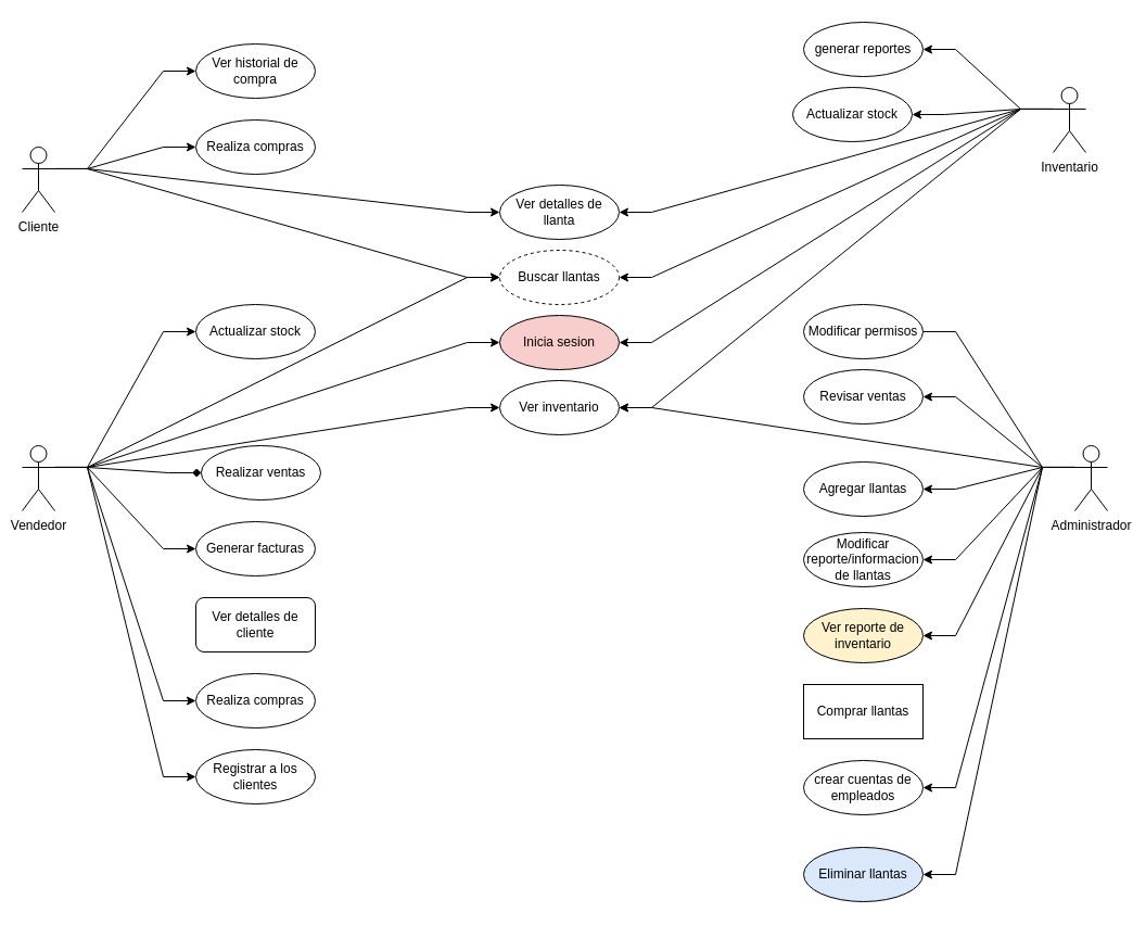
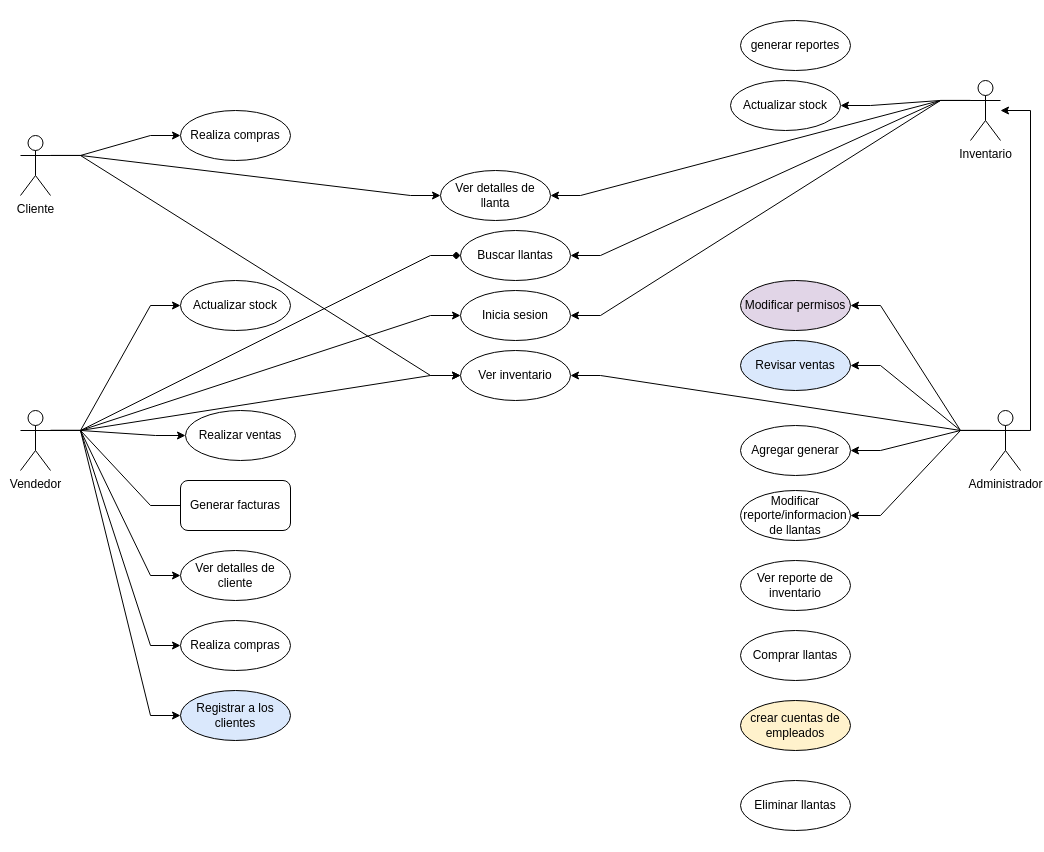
  <mxCell id="0" />
  <mxCell id="1" parent="0" />
- <mxCell id="2" style="edgeStyle=entityRelationEdgeStyle;rounded=0;orthogonalLoop=1;jettySize=auto;html=1;exitX=1;exitY=0.333;exitDx=0;exitDy=0;exitPerimeter=0;entryX=0;entryY=0.5;entryDx=0;entryDy=0;" parent="1" source="6" target="10" edge="1"><mxGeometry relative="1" as="geometry" /></mxCell>
  <mxCell id="3" style="edgeStyle=entityRelationEdgeStyle;rounded=0;orthogonalLoop=1;jettySize=auto;html=1;exitX=1;exitY=0.333;exitDx=0;exitDy=0;exitPerimeter=0;entryX=0;entryY=0.5;entryDx=0;entryDy=0;" parent="1" source="6" target="7" edge="1"><mxGeometry relative="1" as="geometry" /></mxCell>
  <mxCell id="4" style="edgeStyle=entityRelationEdgeStyle;rounded=0;orthogonalLoop=1;jettySize=auto;html=1;exitX=1;exitY=0.333;exitDx=0;exitDy=0;exitPerimeter=0;entryX=0;entryY=0.5;entryDx=0;entryDy=0;" parent="1" source="6" target="9" edge="1"><mxGeometry relative="1" as="geometry" /></mxCell>
- <mxCell id="5" style="edgeStyle=entityRelationEdgeStyle;rounded=0;orthogonalLoop=1;jettySize=auto;html=1;exitX=1;exitY=0.333;exitDx=0;exitDy=0;exitPerimeter=0;entryX=0;entryY=0.5;entryDx=0;entryDy=0;" parent="1" source="6" target="8" edge="1"><mxGeometry relative="1" as="geometry" /></mxCell>
+ <mxCell id="5" style="edgeStyle=entityRelationEdgeStyle;rounded=0;orthogonalLoop=1;jettySize=auto;html=1;exitX=1;exitY=0.333;exitDx=0;exitDy=0;exitPerimeter=0;" parent="1" source="6" target="34" edge="1"><mxGeometry relative="1" as="geometry" /></mxCell>
  <mxCell id="6" value="Cliente" style="shape=umlActor;verticalLabelPosition=bottom;verticalAlign=top;html=1;" parent="1" vertex="1"><mxGeometry x="20" y="135" width="30" height="60" as="geometry" /></mxCell>
  <mxCell id="7" value="Realiza compras" style="ellipse;whiteSpace=wrap;html=1;" parent="1" vertex="1"><mxGeometry x="180" y="110" width="110" height="50" as="geometry" /></mxCell>
- <mxCell id="8" value="Buscar llantas" style="ellipse;whiteSpace=wrap;html=1;dashed=1;" parent="1" vertex="1"><mxGeometry x="460" y="230" width="110" height="50" as="geometry" /></mxCell>
- <mxCell id="9" value="Ver detalles de llanta" style="ellipse;whiteSpace=wrap;html=1;" parent="1" vertex="1"><mxGeometry x="460" y="170" width="110" height="50" as="geometry" /></mxCell>
- <mxCell id="10" value="Ver historial de compra" style="ellipse;whiteSpace=wrap;html=1;" parent="1" vertex="1"><mxGeometry x="180" y="40" width="110" height="50" as="geometry" /></mxCell>
- <mxCell id="11" style="edgeStyle=entityRelationEdgeStyle;rounded=0;orthogonalLoop=1;jettySize=auto;html=1;exitX=1;exitY=0.333;exitDx=0;exitDy=0;exitPerimeter=0;entryX=0;entryY=0.5;entryDx=0;entryDy=0;endArrow=diamond;" parent="1" source="20" target="22" edge="1"><mxGeometry relative="1" as="geometry" /></mxCell>
- <mxCell id="12" style="edgeStyle=entityRelationEdgeStyle;rounded=0;orthogonalLoop=1;jettySize=auto;html=1;exitX=1;exitY=0.333;exitDx=0;exitDy=0;exitPerimeter=0;entryX=0;entryY=0.5;entryDx=0;entryDy=0;" parent="1" source="20" target="8" edge="1"><mxGeometry relative="1" as="geometry" /></mxCell>
+ <mxCell id="8" value="Buscar llantas" style="ellipse;whiteSpace=wrap;html=1;" parent="1" vertex="1"><mxGeometry x="460" y="230" width="110" height="50" as="geometry" /></mxCell>
+ <mxCell id="9" value="Ver detalles de llanta" style="ellipse;whiteSpace=wrap;html=1;" parent="1" vertex="1"><mxGeometry x="440" y="170" width="110" height="50" as="geometry" /></mxCell>
+ <mxCell id="11" style="edgeStyle=entityRelationEdgeStyle;rounded=0;orthogonalLoop=1;jettySize=auto;html=1;exitX=1;exitY=0.333;exitDx=0;exitDy=0;exitPerimeter=0;entryX=0;entryY=0.5;entryDx=0;entryDy=0;" parent="1" source="20" target="22" edge="1"><mxGeometry relative="1" as="geometry" /></mxCell>
+ <mxCell id="12" style="edgeStyle=entityRelationEdgeStyle;rounded=0;orthogonalLoop=1;jettySize=auto;html=1;exitX=1;exitY=0.333;exitDx=0;exitDy=0;exitPerimeter=0;entryX=0;entryY=0.5;entryDx=0;entryDy=0;endArrow=diamond;" parent="1" source="20" target="8" edge="1"><mxGeometry relative="1" as="geometry" /></mxCell>
  <mxCell id="13" style="edgeStyle=entityRelationEdgeStyle;rounded=0;orthogonalLoop=1;jettySize=auto;html=1;exitX=1;exitY=0.333;exitDx=0;exitDy=0;exitPerimeter=0;entryX=0;entryY=0.5;entryDx=0;entryDy=0;" parent="1" source="20" target="21" edge="1"><mxGeometry relative="1" as="geometry" /></mxCell>
- <mxCell id="14" style="edgeStyle=entityRelationEdgeStyle;rounded=0;orthogonalLoop=1;jettySize=auto;html=1;exitX=1;exitY=0.333;exitDx=0;exitDy=0;exitPerimeter=0;entryX=0;entryY=0.5;entryDx=0;entryDy=0;" parent="1" source="20" target="24" edge="1"><mxGeometry relative="1" as="geometry" /></mxCell>
+ <mxCell id="14" style="edgeStyle=entityRelationEdgeStyle;rounded=0;orthogonalLoop=1;jettySize=auto;html=1;exitX=1;exitY=0.333;exitDx=0;exitDy=0;exitPerimeter=0;entryX=0;entryY=0.5;entryDx=0;entryDy=0;endArrow=none;" parent="1" source="20" target="24" edge="1"><mxGeometry relative="1" as="geometry" /></mxCell>
+ <mxCell id="15" style="edgeStyle=entityRelationEdgeStyle;rounded=0;orthogonalLoop=1;jettySize=auto;html=1;exitX=1;exitY=0.333;exitDx=0;exitDy=0;exitPerimeter=0;entryX=0;entryY=0.5;entryDx=0;entryDy=0;" parent="1" source="20" target="25" edge="1"><mxGeometry relative="1" as="geometry" /></mxCell>
  <mxCell id="16" style="edgeStyle=entityRelationEdgeStyle;rounded=0;orthogonalLoop=1;jettySize=auto;html=1;exitX=1;exitY=0.333;exitDx=0;exitDy=0;exitPerimeter=0;entryX=0;entryY=0.5;entryDx=0;entryDy=0;" parent="1" source="20" target="51" edge="1"><mxGeometry relative="1" as="geometry" /></mxCell>
  <mxCell id="17" style="edgeStyle=entityRelationEdgeStyle;rounded=0;orthogonalLoop=1;jettySize=auto;html=1;exitX=1;exitY=0.333;exitDx=0;exitDy=0;exitPerimeter=0;" parent="1" source="20" target="34" edge="1"><mxGeometry relative="1" as="geometry" /></mxCell>
  <mxCell id="18" style="edgeStyle=entityRelationEdgeStyle;rounded=0;orthogonalLoop=1;jettySize=auto;html=1;exitX=1;exitY=0.333;exitDx=0;exitDy=0;exitPerimeter=0;entryX=0;entryY=0.5;entryDx=0;entryDy=0;" parent="1" source="20" target="54" edge="1"><mxGeometry relative="1" as="geometry" /></mxCell>
  <mxCell id="19" style="edgeStyle=entityRelationEdgeStyle;rounded=0;orthogonalLoop=1;jettySize=auto;html=1;exitX=1;exitY=0.333;exitDx=0;exitDy=0;exitPerimeter=0;entryX=0;entryY=0.5;entryDx=0;entryDy=0;" edge="1" parent="1" source="20" target="23"><mxGeometry relative="1" as="geometry" /></mxCell>
  <mxCell id="20" value="Vendedor" style="shape=umlActor;verticalLabelPosition=bottom;verticalAlign=top;html=1;" parent="1" vertex="1"><mxGeometry x="20" y="410" width="30" height="60" as="geometry" /></mxCell>
- <mxCell id="21" value="Inicia sesion" style="ellipse;whiteSpace=wrap;html=1;fillColor=#f8cecc;" parent="1" vertex="1"><mxGeometry x="460" y="290" width="110" height="50" as="geometry" /></mxCell>
+ <mxCell id="21" value="Inicia sesion" style="ellipse;whiteSpace=wrap;html=1;" parent="1" vertex="1"><mxGeometry x="460" y="290" width="110" height="50" as="geometry" /></mxCell>
  <mxCell id="22" value="Realizar ventas" style="ellipse;whiteSpace=wrap;html=1;" parent="1" vertex="1"><mxGeometry x="185" y="410" width="110" height="50" as="geometry" /></mxCell>
  <mxCell id="23" value="Actualizar stock" style="ellipse;whiteSpace=wrap;html=1;" parent="1" vertex="1"><mxGeometry x="180" y="280" width="110" height="50" as="geometry" /></mxCell>
- <mxCell id="24" value="Generar facturas" style="ellipse;whiteSpace=wrap;html=1;" parent="1" vertex="1"><mxGeometry x="180" y="480" width="110" height="50" as="geometry" /></mxCell>
- <mxCell id="25" value="Ver detalles de cliente" style="whiteSpace=wrap;html=1;rounded=1;" parent="1" vertex="1"><mxGeometry x="180" y="550" width="110" height="50" as="geometry" /></mxCell>
+ <mxCell id="24" value="Generar facturas" style="whiteSpace=wrap;html=1;rounded=1;" parent="1" vertex="1"><mxGeometry x="180" y="480" width="110" height="50" as="geometry" /></mxCell>
+ <mxCell id="25" value="Ver detalles de cliente" style="ellipse;whiteSpace=wrap;html=1;" parent="1" vertex="1"><mxGeometry x="180" y="550" width="110" height="50" as="geometry" /></mxCell>
  <mxCell id="26" style="edgeStyle=entityRelationEdgeStyle;rounded=0;orthogonalLoop=1;jettySize=auto;html=1;exitX=0;exitY=0.333;exitDx=0;exitDy=0;exitPerimeter=0;entryX=1;entryY=0.5;entryDx=0;entryDy=0;" parent="1" source="32" target="33" edge="1"><mxGeometry relative="1" as="geometry" /></mxCell>
- <mxCell id="27" style="edgeStyle=entityRelationEdgeStyle;rounded=0;orthogonalLoop=1;jettySize=auto;html=1;exitX=0;exitY=0.333;exitDx=0;exitDy=0;exitPerimeter=0;" parent="1" source="32" target="34" edge="1"><mxGeometry relative="1" as="geometry" /></mxCell>
- <mxCell id="28" style="edgeStyle=entityRelationEdgeStyle;rounded=0;orthogonalLoop=1;jettySize=auto;html=1;exitX=0;exitY=0.333;exitDx=0;exitDy=0;exitPerimeter=0;entryX=1;entryY=0.5;entryDx=0;entryDy=0;" parent="1" source="32" target="35" edge="1"><mxGeometry relative="1" as="geometry" /></mxCell>
  <mxCell id="29" style="edgeStyle=entityRelationEdgeStyle;rounded=0;orthogonalLoop=1;jettySize=auto;html=1;exitX=0;exitY=0.333;exitDx=0;exitDy=0;exitPerimeter=0;entryX=1;entryY=0.5;entryDx=0;entryDy=0;" parent="1" source="32" target="9" edge="1"><mxGeometry relative="1" as="geometry" /></mxCell>
  <mxCell id="30" style="edgeStyle=entityRelationEdgeStyle;rounded=0;orthogonalLoop=1;jettySize=auto;html=1;exitX=0;exitY=0.333;exitDx=0;exitDy=0;exitPerimeter=0;entryX=1;entryY=0.5;entryDx=0;entryDy=0;" parent="1" source="32" target="8" edge="1"><mxGeometry relative="1" as="geometry" /></mxCell>
  <mxCell id="31" style="edgeStyle=entityRelationEdgeStyle;rounded=0;orthogonalLoop=1;jettySize=auto;html=1;exitX=0;exitY=0.333;exitDx=0;exitDy=0;exitPerimeter=0;entryX=1;entryY=0.5;entryDx=0;entryDy=0;" parent="1" source="32" target="21" edge="1"><mxGeometry relative="1" as="geometry" /></mxCell>
  <mxCell id="32" value="Inventario" style="shape=umlActor;verticalLabelPosition=bottom;verticalAlign=top;html=1;" parent="1" vertex="1"><mxGeometry x="970" y="80" width="30" height="60" as="geometry" /></mxCell>
  <mxCell id="33" value="Actualizar stock" style="ellipse;whiteSpace=wrap;html=1;" parent="1" vertex="1"><mxGeometry x="730" y="80" width="110" height="50" as="geometry" /></mxCell>
  <mxCell id="34" value="Ver inventario" style="ellipse;whiteSpace=wrap;html=1;" parent="1" vertex="1"><mxGeometry x="460" y="350" width="110" height="50" as="geometry" /></mxCell>
  <mxCell id="35" value="generar reportes" style="ellipse;whiteSpace=wrap;html=1;" parent="1" vertex="1"><mxGeometry x="740" y="20" width="110" height="50" as="geometry" /></mxCell>
  <mxCell id="36" style="edgeStyle=entityRelationEdgeStyle;rounded=0;orthogonalLoop=1;jettySize=auto;html=1;exitX=0;exitY=0.333;exitDx=0;exitDy=0;exitPerimeter=0;entryX=1;entryY=0.5;entryDx=0;entryDy=0;" parent="1" source="44" target="49" edge="1"><mxGeometry relative="1" as="geometry" /></mxCell>
- <mxCell id="37" style="edgeStyle=entityRelationEdgeStyle;rounded=0;orthogonalLoop=1;jettySize=auto;html=1;exitX=0;exitY=0.333;exitDx=0;exitDy=0;exitPerimeter=0;" parent="1" source="44" target="45" edge="1"><mxGeometry relative="1" as="geometry" /></mxCell>
- <mxCell id="38" style="edgeStyle=entityRelationEdgeStyle;rounded=0;orthogonalLoop=1;jettySize=auto;html=1;exitX=0;exitY=0.333;exitDx=0;exitDy=0;exitPerimeter=0;entryX=1;entryY=0.5;entryDx=0;entryDy=0;endArrow=none;" parent="1" source="44" target="46" edge="1"><mxGeometry relative="1" as="geometry" /></mxCell>
+ <mxCell id="38" style="edgeStyle=entityRelationEdgeStyle;rounded=0;orthogonalLoop=1;jettySize=auto;html=1;exitX=0;exitY=0.333;exitDx=0;exitDy=0;exitPerimeter=0;entryX=1;entryY=0.5;entryDx=0;entryDy=0;" parent="1" source="44" target="46" edge="1"><mxGeometry relative="1" as="geometry" /></mxCell>
  <mxCell id="39" style="edgeStyle=entityRelationEdgeStyle;rounded=0;orthogonalLoop=1;jettySize=auto;html=1;exitX=0;exitY=0.333;exitDx=0;exitDy=0;exitPerimeter=0;entryX=1;entryY=0.5;entryDx=0;entryDy=0;" parent="1" source="44" target="47" edge="1"><mxGeometry relative="1" as="geometry" /></mxCell>
- <mxCell id="40" style="edgeStyle=entityRelationEdgeStyle;rounded=0;orthogonalLoop=1;jettySize=auto;html=1;exitX=0;exitY=0.333;exitDx=0;exitDy=0;exitPerimeter=0;entryX=1;entryY=0.5;entryDx=0;entryDy=0;" parent="1" source="44" target="48" edge="1"><mxGeometry relative="1" as="geometry" /></mxCell>
+ <mxCell id="40" style="edgeStyle=entityRelationEdgeStyle;rounded=0;orthogonalLoop=1;jettySize=auto;html=1;exitX=0;exitY=0.333;exitDx=0;exitDy=0;exitPerimeter=0;" parent="1" source="44" target="32" edge="1"><mxGeometry relative="1" as="geometry" /></mxCell>
  <mxCell id="41" style="edgeStyle=entityRelationEdgeStyle;rounded=0;orthogonalLoop=1;jettySize=auto;html=1;exitX=0;exitY=0.333;exitDx=0;exitDy=0;exitPerimeter=0;entryX=1;entryY=0.5;entryDx=0;entryDy=0;" parent="1" source="44" target="50" edge="1"><mxGeometry relative="1" as="geometry" /></mxCell>
  <mxCell id="42" style="edgeStyle=entityRelationEdgeStyle;rounded=0;orthogonalLoop=1;jettySize=auto;html=1;exitX=0;exitY=0.333;exitDx=0;exitDy=0;exitPerimeter=0;entryX=1;entryY=0.5;entryDx=0;entryDy=0;" parent="1" source="44" target="34" edge="1"><mxGeometry relative="1" as="geometry" /></mxCell>
- <mxCell id="43" style="edgeStyle=entityRelationEdgeStyle;rounded=0;orthogonalLoop=1;jettySize=auto;html=1;exitX=0;exitY=0.333;exitDx=0;exitDy=0;exitPerimeter=0;entryX=1;entryY=0.5;entryDx=0;entryDy=0;" edge="1" parent="1" source="44" target="52"><mxGeometry relative="1" as="geometry" /></mxCell>
  <mxCell id="44" value="Administrador" style="shape=umlActor;verticalLabelPosition=bottom;verticalAlign=top;html=1;" parent="1" vertex="1"><mxGeometry x="990" y="410" width="30" height="60" as="geometry" /></mxCell>
- <mxCell id="45" value="crear cuentas de empleados" style="ellipse;whiteSpace=wrap;html=1;" parent="1" vertex="1"><mxGeometry x="740" y="700" width="110" height="50" as="geometry" /></mxCell>
- <mxCell id="46" value="Modificar permisos" style="ellipse;whiteSpace=wrap;html=1;" parent="1" vertex="1"><mxGeometry x="740" y="280" width="110" height="50" as="geometry" /></mxCell>
+ <mxCell id="45" value="crear cuentas de empleados" style="ellipse;whiteSpace=wrap;html=1;fillColor=#fff2cc;" parent="1" vertex="1"><mxGeometry x="740" y="700" width="110" height="50" as="geometry" /></mxCell>
+ <mxCell id="46" value="Modificar permisos" style="ellipse;whiteSpace=wrap;html=1;fillColor=#e1d5e7;" parent="1" vertex="1"><mxGeometry x="740" y="280" width="110" height="50" as="geometry" /></mxCell>
  <mxCell id="47" value="Modificar reporte/informacion de llantas" style="ellipse;whiteSpace=wrap;html=1;" parent="1" vertex="1"><mxGeometry x="740" y="490" width="110" height="50" as="geometry" /></mxCell>
- <mxCell id="48" value="Ver reporte de inventario" style="ellipse;whiteSpace=wrap;html=1;fillColor=#fff2cc;" parent="1" vertex="1"><mxGeometry x="740" y="560" width="110" height="50" as="geometry" /></mxCell>
- <mxCell id="49" value="Revisar ventas" style="ellipse;whiteSpace=wrap;html=1;" parent="1" vertex="1"><mxGeometry x="740" y="340" width="110" height="50" as="geometry" /></mxCell>
- <mxCell id="50" value="Agregar llantas" style="ellipse;whiteSpace=wrap;html=1;" parent="1" vertex="1"><mxGeometry x="740" y="425" width="110" height="50" as="geometry" /></mxCell>
+ <mxCell id="48" value="Ver reporte de inventario" style="ellipse;whiteSpace=wrap;html=1;" parent="1" vertex="1"><mxGeometry x="740" y="560" width="110" height="50" as="geometry" /></mxCell>
+ <mxCell id="49" value="Revisar ventas" style="ellipse;whiteSpace=wrap;html=1;fillColor=#dae8fc;" parent="1" vertex="1"><mxGeometry x="740" y="340" width="110" height="50" as="geometry" /></mxCell>
+ <mxCell id="50" value="Agregar generar" style="ellipse;whiteSpace=wrap;html=1;" parent="1" vertex="1"><mxGeometry x="740" y="425" width="110" height="50" as="geometry" /></mxCell>
  <mxCell id="51" value="Realiza compras" style="ellipse;whiteSpace=wrap;html=1;" parent="1" vertex="1"><mxGeometry x="180" y="620" width="110" height="50" as="geometry" /></mxCell>
- <mxCell id="52" value="Eliminar llantas" style="ellipse;whiteSpace=wrap;html=1;fillColor=#dae8fc;" parent="1" vertex="1"><mxGeometry x="740" y="780" width="110" height="50" as="geometry" /></mxCell>
- <mxCell id="53" value="Comprar llantas" style="whiteSpace=wrap;html=1;rounded=0;" parent="1" vertex="1"><mxGeometry x="740" y="630" width="110" height="50" as="geometry" /></mxCell>
- <mxCell id="54" value="Registrar a los clientes" style="ellipse;whiteSpace=wrap;html=1;" parent="1" vertex="1"><mxGeometry x="180" y="690" width="110" height="50" as="geometry" /></mxCell>
+ <mxCell id="52" value="Eliminar llantas" style="ellipse;whiteSpace=wrap;html=1;" parent="1" vertex="1"><mxGeometry x="740" y="780" width="110" height="50" as="geometry" /></mxCell>
+ <mxCell id="53" value="Comprar llantas" style="ellipse;whiteSpace=wrap;html=1;" parent="1" vertex="1"><mxGeometry x="740" y="630" width="110" height="50" as="geometry" /></mxCell>
+ <mxCell id="54" value="Registrar a los clientes" style="ellipse;whiteSpace=wrap;html=1;fillColor=#dae8fc;" parent="1" vertex="1"><mxGeometry x="180" y="690" width="110" height="50" as="geometry" /></mxCell>
